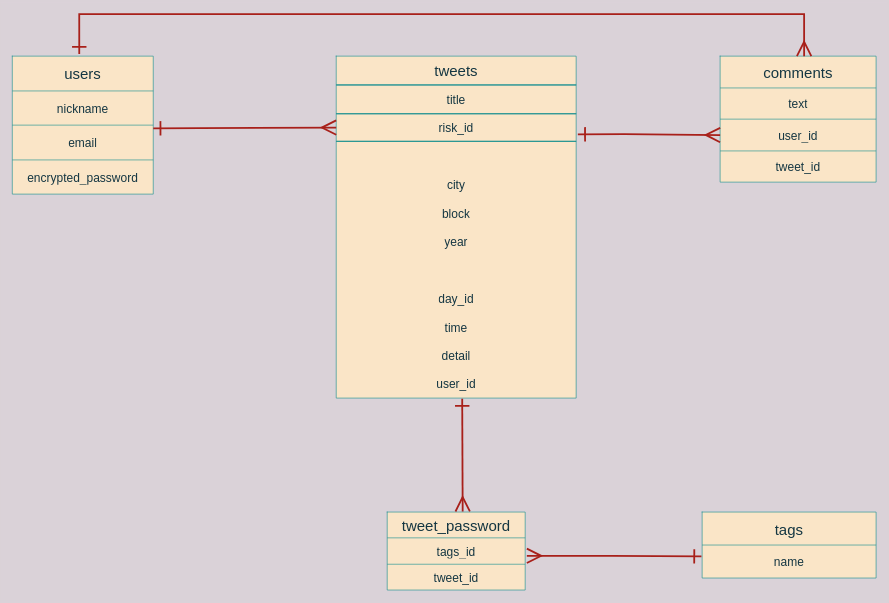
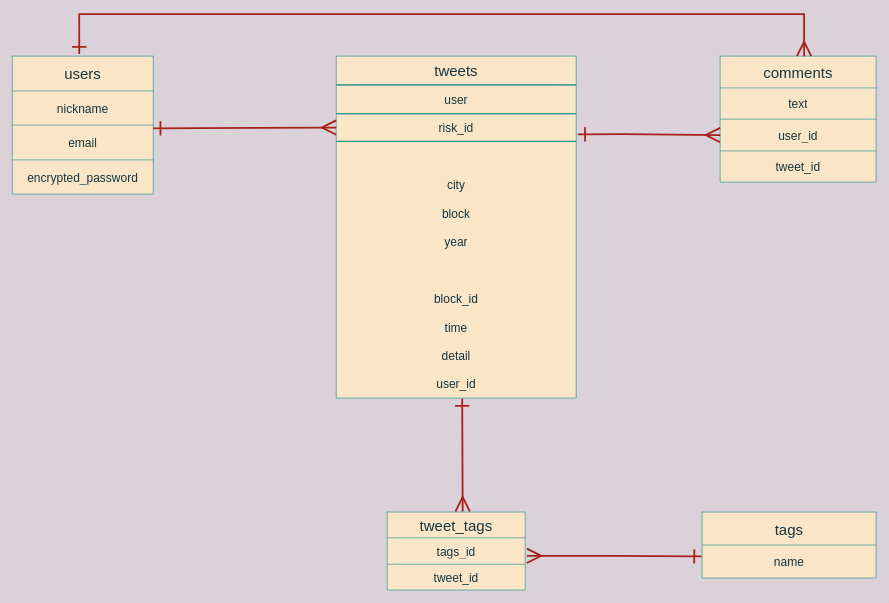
  <mxCell id="0" />
  <mxCell id="1" parent="0" />
  <mxCell id="2" value="" style="shape=table;html=1;whiteSpace=wrap;startSize=0;container=1;collapsible=0;childLayout=tableLayout;fontSize=20;fillColor=#FAE5C7;strokeColor=#0F8B8D;fontColor=#143642;" parent="1" vertex="1"><mxGeometry x="560" y="90" width="400" height="570" as="geometry" /></mxCell>
  <mxCell id="3" value="" style="shape=partialRectangle;html=1;whiteSpace=wrap;collapsible=0;dropTarget=0;pointerEvents=0;fillColor=none;top=0;left=0;bottom=0;right=0;points=[[0,0.5],[1,0.5]];portConstraint=eastwest;strokeColor=#0F8B8D;fontColor=#143642;" parent="2" vertex="1"><mxGeometry width="400" height="48" as="geometry" /></mxCell>
  <mxCell id="4" value="&lt;font style=&quot;font-size: 25px&quot;&gt;tweets&lt;/font&gt;" style="shape=partialRectangle;html=1;whiteSpace=wrap;connectable=0;overflow=hidden;fillColor=none;top=0;left=0;bottom=0;right=0;strokeColor=#0F8B8D;fontColor=#143642;" parent="3" vertex="1"><mxGeometry width="400" height="48" as="geometry" /></mxCell>
  <mxCell id="5" value="" style="shape=partialRectangle;html=1;whiteSpace=wrap;collapsible=0;dropTarget=0;pointerEvents=0;fillColor=none;top=0;left=0;bottom=0;right=0;points=[[0,0.5],[1,0.5]];portConstraint=eastwest;strokeColor=#0F8B8D;fontColor=#143642;" parent="2" vertex="1"><mxGeometry y="48" width="400" height="48" as="geometry" /></mxCell>
- <mxCell id="6" value="title" style="shape=partialRectangle;html=1;whiteSpace=wrap;connectable=0;overflow=hidden;fillColor=none;top=0;left=0;bottom=0;right=0;fontSize=20;strokeColor=#0F8B8D;fontColor=#143642;" parent="5" vertex="1"><mxGeometry width="400" height="48" as="geometry" /></mxCell>
+ <mxCell id="6" value="user" style="shape=partialRectangle;html=1;whiteSpace=wrap;connectable=0;overflow=hidden;fillColor=none;top=0;left=0;bottom=0;right=0;fontSize=20;strokeColor=#0F8B8D;fontColor=#143642;" parent="5" vertex="1"><mxGeometry width="400" height="48" as="geometry" /></mxCell>
  <mxCell id="7" value="" style="shape=partialRectangle;html=1;whiteSpace=wrap;collapsible=0;dropTarget=0;pointerEvents=0;fillColor=none;top=0;left=0;bottom=0;right=0;points=[[0,0.5],[1,0.5]];portConstraint=eastwest;strokeColor=#0F8B8D;fontColor=#143642;" parent="2" vertex="1"><mxGeometry y="96" width="400" height="46" as="geometry" /></mxCell>
  <mxCell id="8" value="risk_id" style="shape=partialRectangle;html=1;whiteSpace=wrap;connectable=0;overflow=hidden;fillColor=none;top=0;left=0;bottom=0;right=0;fontSize=20;strokeColor=#0F8B8D;fontColor=#143642;" parent="7" vertex="1"><mxGeometry width="400" height="46" as="geometry" /></mxCell>
  <mxCell id="9" value="" style="shape=partialRectangle;html=1;whiteSpace=wrap;collapsible=0;dropTarget=0;pointerEvents=0;fillColor=none;top=0;left=0;bottom=0;right=0;points=[[0,0.5],[1,0.5]];portConstraint=eastwest;strokeColor=#0F8B8D;fontColor=#143642;" parent="2" vertex="1"><mxGeometry y="142" width="400" height="48" as="geometry" /></mxCell>
  <mxCell id="10" value="" style="shape=partialRectangle;html=1;whiteSpace=wrap;collapsible=0;dropTarget=0;pointerEvents=0;fillColor=none;top=0;left=0;bottom=0;right=0;points=[[0,0.5],[1,0.5]];portConstraint=eastwest;fontSize=20;strokeColor=#0F8B8D;fontColor=#143642;" parent="2" vertex="1"><mxGeometry y="190" width="400" height="48" as="geometry" /></mxCell>
  <mxCell id="11" value="&lt;font style=&quot;font-size: 20px&quot;&gt;city&lt;/font&gt;" style="shape=partialRectangle;html=1;whiteSpace=wrap;connectable=0;overflow=hidden;fillColor=none;top=0;left=0;bottom=0;right=0;strokeColor=#0F8B8D;fontColor=#143642;" parent="10" vertex="1"><mxGeometry width="400" height="48" as="geometry" /></mxCell>
  <mxCell id="12" value="" style="shape=partialRectangle;html=1;whiteSpace=wrap;collapsible=0;dropTarget=0;pointerEvents=0;fillColor=none;top=0;left=0;bottom=0;right=0;points=[[0,0.5],[1,0.5]];portConstraint=eastwest;strokeColor=#0F8B8D;fontColor=#143642;" parent="2" vertex="1"><mxGeometry y="238" width="400" height="48" as="geometry" /></mxCell>
  <mxCell id="13" value="block" style="shape=partialRectangle;html=1;whiteSpace=wrap;connectable=0;overflow=hidden;fillColor=none;top=0;left=0;bottom=0;right=0;fontSize=20;strokeColor=#0F8B8D;fontColor=#143642;" parent="12" vertex="1"><mxGeometry width="400" height="48" as="geometry" /></mxCell>
  <mxCell id="14" value="" style="shape=partialRectangle;html=1;whiteSpace=wrap;collapsible=0;dropTarget=0;pointerEvents=0;fillColor=none;top=0;left=0;bottom=0;right=0;points=[[0,0.5],[1,0.5]];portConstraint=eastwest;strokeColor=#0F8B8D;fontColor=#143642;" parent="2" vertex="1"><mxGeometry y="286" width="400" height="46" as="geometry" /></mxCell>
  <mxCell id="15" value="year" style="shape=partialRectangle;html=1;whiteSpace=wrap;connectable=0;overflow=hidden;fillColor=none;top=0;left=0;bottom=0;right=0;fontSize=20;strokeColor=#0F8B8D;fontColor=#143642;" parent="14" vertex="1"><mxGeometry width="400" height="46" as="geometry" /></mxCell>
  <mxCell id="16" value="" style="shape=partialRectangle;html=1;whiteSpace=wrap;collapsible=0;dropTarget=0;pointerEvents=0;fillColor=none;top=0;left=0;bottom=0;right=0;points=[[0,0.5],[1,0.5]];portConstraint=eastwest;strokeColor=#0F8B8D;fontColor=#143642;" parent="2" vertex="1"><mxGeometry y="332" width="400" height="48" as="geometry" /></mxCell>
  <mxCell id="17" value="" style="shape=partialRectangle;html=1;whiteSpace=wrap;collapsible=0;dropTarget=0;pointerEvents=0;fillColor=none;top=0;left=0;bottom=0;right=0;points=[[0,0.5],[1,0.5]];portConstraint=eastwest;strokeColor=#0F8B8D;fontColor=#143642;" parent="2" vertex="1"><mxGeometry y="380" width="400" height="48" as="geometry" /></mxCell>
- <mxCell id="18" value="day_id" style="shape=partialRectangle;html=1;whiteSpace=wrap;connectable=0;overflow=hidden;fillColor=none;top=0;left=0;bottom=0;right=0;fontSize=20;strokeColor=#0F8B8D;fontColor=#143642;" parent="17" vertex="1"><mxGeometry width="400" height="48" as="geometry" /></mxCell>
+ <mxCell id="18" value="block_id" style="shape=partialRectangle;html=1;whiteSpace=wrap;connectable=0;overflow=hidden;fillColor=none;top=0;left=0;bottom=0;right=0;fontSize=20;strokeColor=#0F8B8D;fontColor=#143642;" parent="17" vertex="1"><mxGeometry width="400" height="48" as="geometry" /></mxCell>
  <mxCell id="19" value="" style="shape=partialRectangle;html=1;whiteSpace=wrap;collapsible=0;dropTarget=0;pointerEvents=0;fillColor=none;top=0;left=0;bottom=0;right=0;points=[[0,0.5],[1,0.5]];portConstraint=eastwest;strokeColor=#0F8B8D;fontColor=#143642;" parent="2" vertex="1"><mxGeometry y="428" width="400" height="48" as="geometry" /></mxCell>
  <mxCell id="20" value="time" style="shape=partialRectangle;html=1;whiteSpace=wrap;connectable=0;overflow=hidden;fillColor=none;top=0;left=0;bottom=0;right=0;fontSize=20;strokeColor=#0F8B8D;fontColor=#143642;" parent="19" vertex="1"><mxGeometry width="400" height="48" as="geometry" /></mxCell>
  <mxCell id="21" value="" style="shape=partialRectangle;html=1;whiteSpace=wrap;collapsible=0;dropTarget=0;pointerEvents=0;fillColor=none;top=0;left=0;bottom=0;right=0;points=[[0,0.5],[1,0.5]];portConstraint=eastwest;strokeColor=#0F8B8D;fontColor=#143642;" parent="2" vertex="1"><mxGeometry y="476" width="400" height="46" as="geometry" /></mxCell>
  <mxCell id="22" value="detail" style="shape=partialRectangle;html=1;whiteSpace=wrap;connectable=0;overflow=hidden;fillColor=none;top=0;left=0;bottom=0;right=0;fontSize=20;strokeColor=#0F8B8D;fontColor=#143642;" parent="21" vertex="1"><mxGeometry width="400" height="46" as="geometry" /></mxCell>
  <mxCell id="23" value="" style="shape=partialRectangle;html=1;whiteSpace=wrap;collapsible=0;dropTarget=0;pointerEvents=0;fillColor=none;top=0;left=0;bottom=0;right=0;points=[[0,0.5],[1,0.5]];portConstraint=eastwest;strokeColor=#0F8B8D;fontColor=#143642;" parent="2" vertex="1"><mxGeometry y="522" width="400" height="48" as="geometry" /></mxCell>
  <mxCell id="24" value="user_id" style="shape=partialRectangle;html=1;whiteSpace=wrap;connectable=0;overflow=hidden;fillColor=none;top=0;left=0;bottom=0;right=0;fontSize=20;strokeColor=#0F8B8D;fontColor=#143642;" parent="23" vertex="1"><mxGeometry width="400" height="48" as="geometry" /></mxCell>
  <mxCell id="25" value="" style="shape=table;html=1;whiteSpace=wrap;startSize=0;container=1;collapsible=0;childLayout=tableLayout;fillColor=#FAE5C7;strokeColor=#0F8B8D;fontColor=#143642;" vertex="1" parent="1"><mxGeometry x="20" y="90" width="235" height="230" as="geometry" /></mxCell>
  <mxCell id="26" value="" style="shape=partialRectangle;html=1;whiteSpace=wrap;collapsible=0;dropTarget=0;pointerEvents=0;fillColor=none;top=0;left=0;bottom=0;right=0;points=[[0,0.5],[1,0.5]];portConstraint=eastwest;strokeColor=#0F8B8D;fontColor=#143642;" vertex="1" parent="25"><mxGeometry width="235" height="58" as="geometry" /></mxCell>
  <mxCell id="27" value="&lt;font style=&quot;font-size: 25px&quot;&gt;users&lt;br&gt;&lt;/font&gt;" style="shape=partialRectangle;html=1;whiteSpace=wrap;connectable=0;overflow=hidden;fillColor=none;top=0;left=0;bottom=0;right=0;strokeColor=#0F8B8D;fontColor=#143642;" vertex="1" parent="26"><mxGeometry width="235" height="58" as="geometry" /></mxCell>
  <mxCell id="28" value="" style="shape=partialRectangle;html=1;whiteSpace=wrap;collapsible=0;dropTarget=0;pointerEvents=0;fillColor=none;top=0;left=0;bottom=0;right=0;points=[[0,0.5],[1,0.5]];portConstraint=eastwest;strokeColor=#0F8B8D;fontColor=#143642;" vertex="1" parent="25"><mxGeometry y="58" width="235" height="57" as="geometry" /></mxCell>
  <mxCell id="29" value="&lt;span style=&quot;font-size: 20px ; text-align: left&quot;&gt;nickname&lt;/span&gt;" style="shape=partialRectangle;html=1;whiteSpace=wrap;connectable=0;overflow=hidden;fillColor=none;top=0;left=0;bottom=0;right=0;strokeColor=#0F8B8D;fontColor=#143642;" vertex="1" parent="28"><mxGeometry width="235" height="57" as="geometry" /></mxCell>
  <mxCell id="30" value="" style="shape=partialRectangle;html=1;whiteSpace=wrap;collapsible=0;dropTarget=0;pointerEvents=0;fillColor=none;top=0;left=0;bottom=0;right=0;points=[[0,0.5],[1,0.5]];portConstraint=eastwest;strokeColor=#0F8B8D;fontColor=#143642;" vertex="1" parent="25"><mxGeometry y="115" width="235" height="58" as="geometry" /></mxCell>
  <mxCell id="31" value="&lt;span style=&quot;font-size: 20px ; text-align: left&quot;&gt;email&lt;/span&gt;" style="shape=partialRectangle;html=1;whiteSpace=wrap;connectable=0;overflow=hidden;fillColor=none;top=0;left=0;bottom=0;right=0;strokeColor=#0F8B8D;fontColor=#143642;" vertex="1" parent="30"><mxGeometry width="235" height="58" as="geometry" /></mxCell>
  <mxCell id="32" value="" style="shape=partialRectangle;html=1;whiteSpace=wrap;collapsible=0;dropTarget=0;pointerEvents=0;fillColor=none;top=0;left=0;bottom=0;right=0;points=[[0,0.5],[1,0.5]];portConstraint=eastwest;strokeColor=#0F8B8D;fontColor=#143642;" vertex="1" parent="25"><mxGeometry y="173" width="235" height="57" as="geometry" /></mxCell>
  <mxCell id="33" value="&lt;span style=&quot;font-size: 20px ; text-align: left&quot;&gt;encrypted_password&lt;/span&gt;" style="shape=partialRectangle;html=1;whiteSpace=wrap;connectable=0;overflow=hidden;fillColor=none;top=0;left=0;bottom=0;right=0;strokeColor=#0F8B8D;fontColor=#143642;" vertex="1" parent="32"><mxGeometry width="235" height="57" as="geometry" /></mxCell>
  <mxCell id="34" value="" style="shape=table;html=1;whiteSpace=wrap;startSize=0;container=1;collapsible=0;childLayout=tableLayout;fillColor=#FAE5C7;strokeColor=#0F8B8D;fontColor=#143642;" vertex="1" parent="1"><mxGeometry x="645" y="850" width="230" height="130" as="geometry" /></mxCell>
  <mxCell id="35" value="" style="shape=partialRectangle;html=1;whiteSpace=wrap;collapsible=0;dropTarget=0;pointerEvents=0;fillColor=none;top=0;left=0;bottom=0;right=0;points=[[0,0.5],[1,0.5]];portConstraint=eastwest;strokeColor=#0F8B8D;fontColor=#143642;" vertex="1" parent="34"><mxGeometry width="230" height="43" as="geometry" /></mxCell>
- <mxCell id="36" value="&lt;font style=&quot;font-size: 25px&quot;&gt;tweet_password&lt;/font&gt;" style="shape=partialRectangle;html=1;whiteSpace=wrap;connectable=0;overflow=hidden;fillColor=none;top=0;left=0;bottom=0;right=0;strokeColor=#0F8B8D;fontColor=#143642;" vertex="1" parent="35"><mxGeometry width="230" height="43" as="geometry" /></mxCell>
+ <mxCell id="36" value="&lt;font style=&quot;font-size: 25px&quot;&gt;tweet_tags&lt;/font&gt;" style="shape=partialRectangle;html=1;whiteSpace=wrap;connectable=0;overflow=hidden;fillColor=none;top=0;left=0;bottom=0;right=0;strokeColor=#0F8B8D;fontColor=#143642;" vertex="1" parent="35"><mxGeometry width="230" height="43" as="geometry" /></mxCell>
  <mxCell id="37" value="" style="shape=partialRectangle;html=1;whiteSpace=wrap;collapsible=0;dropTarget=0;pointerEvents=0;fillColor=none;top=0;left=0;bottom=0;right=0;points=[[0,0.5],[1,0.5]];portConstraint=eastwest;strokeColor=#0F8B8D;fontColor=#143642;" vertex="1" parent="34"><mxGeometry y="43" width="230" height="44" as="geometry" /></mxCell>
  <mxCell id="38" value="&lt;font style=&quot;font-size: 20px&quot;&gt;tags_id&lt;/font&gt;" style="shape=partialRectangle;html=1;whiteSpace=wrap;connectable=0;overflow=hidden;fillColor=none;top=0;left=0;bottom=0;right=0;strokeColor=#0F8B8D;fontColor=#143642;" vertex="1" parent="37"><mxGeometry width="230" height="44" as="geometry" /></mxCell>
  <mxCell id="39" value="" style="shape=partialRectangle;html=1;whiteSpace=wrap;collapsible=0;dropTarget=0;pointerEvents=0;fillColor=none;top=0;left=0;bottom=0;right=0;points=[[0,0.5],[1,0.5]];portConstraint=eastwest;strokeColor=#0F8B8D;fontColor=#143642;" vertex="1" parent="34"><mxGeometry y="87" width="230" height="43" as="geometry" /></mxCell>
  <mxCell id="40" value="&lt;font style=&quot;font-size: 20px&quot;&gt;tweet_id&lt;/font&gt;" style="shape=partialRectangle;html=1;whiteSpace=wrap;connectable=0;overflow=hidden;fillColor=none;top=0;left=0;bottom=0;right=0;strokeColor=#0F8B8D;fontColor=#143642;" vertex="1" parent="39"><mxGeometry width="230" height="43" as="geometry" /></mxCell>
  <mxCell id="41" value="" style="shape=table;html=1;whiteSpace=wrap;startSize=0;container=1;collapsible=0;childLayout=tableLayout;fillColor=#FAE5C7;strokeColor=#0F8B8D;fontColor=#143642;" vertex="1" parent="1"><mxGeometry x="1170" y="850" width="290" height="110" as="geometry" /></mxCell>
  <mxCell id="42" value="" style="shape=partialRectangle;html=1;whiteSpace=wrap;collapsible=0;dropTarget=0;pointerEvents=0;fillColor=none;top=0;left=0;bottom=0;right=0;points=[[0,0.5],[1,0.5]];portConstraint=eastwest;strokeColor=#0F8B8D;fontColor=#143642;" vertex="1" parent="41"><mxGeometry width="290" height="55" as="geometry" /></mxCell>
  <mxCell id="43" value="&lt;font style=&quot;font-size: 25px&quot;&gt;tags&lt;/font&gt;" style="shape=partialRectangle;html=1;whiteSpace=wrap;connectable=0;overflow=hidden;fillColor=none;top=0;left=0;bottom=0;right=0;strokeColor=#0F8B8D;fontColor=#143642;" vertex="1" parent="42"><mxGeometry width="290" height="55" as="geometry" /></mxCell>
  <mxCell id="44" value="" style="shape=partialRectangle;html=1;whiteSpace=wrap;collapsible=0;dropTarget=0;pointerEvents=0;fillColor=none;top=0;left=0;bottom=0;right=0;points=[[0,0.5],[1,0.5]];portConstraint=eastwest;strokeColor=#0F8B8D;fontColor=#143642;" vertex="1" parent="41"><mxGeometry y="55" width="290" height="55" as="geometry" /></mxCell>
  <mxCell id="45" value="&lt;font style=&quot;font-size: 20px&quot;&gt;name&lt;/font&gt;" style="shape=partialRectangle;html=1;whiteSpace=wrap;connectable=0;overflow=hidden;fillColor=none;top=0;left=0;bottom=0;right=0;strokeColor=#0F8B8D;fontColor=#143642;" vertex="1" parent="44"><mxGeometry width="290" height="55" as="geometry" /></mxCell>
  <mxCell id="46" value="" style="shape=table;html=1;whiteSpace=wrap;startSize=0;container=1;collapsible=0;childLayout=tableLayout;fillColor=#FAE5C7;strokeColor=#0F8B8D;fontColor=#143642;" vertex="1" parent="1"><mxGeometry x="1200" y="90" width="260" height="210" as="geometry" /></mxCell>
  <mxCell id="47" value="" style="shape=partialRectangle;html=1;whiteSpace=wrap;collapsible=0;dropTarget=0;pointerEvents=0;fillColor=none;top=0;left=0;bottom=0;right=0;points=[[0,0.5],[1,0.5]];portConstraint=eastwest;strokeColor=#0F8B8D;fontColor=#143642;" vertex="1" parent="46"><mxGeometry width="260" height="53" as="geometry" /></mxCell>
  <mxCell id="48" value="&lt;font style=&quot;font-size: 25px&quot;&gt;comments&lt;/font&gt;" style="shape=partialRectangle;html=1;whiteSpace=wrap;connectable=0;overflow=hidden;fillColor=none;top=0;left=0;bottom=0;right=0;strokeColor=#0F8B8D;fontColor=#143642;" vertex="1" parent="47"><mxGeometry width="260" height="53" as="geometry" /></mxCell>
  <mxCell id="49" value="" style="shape=partialRectangle;html=1;whiteSpace=wrap;collapsible=0;dropTarget=0;pointerEvents=0;fillColor=none;top=0;left=0;bottom=0;right=0;points=[[0,0.5],[1,0.5]];portConstraint=eastwest;strokeColor=#0F8B8D;fontColor=#143642;" vertex="1" parent="46"><mxGeometry y="53" width="260" height="52" as="geometry" /></mxCell>
  <mxCell id="50" value="&lt;font style=&quot;font-size: 20px&quot;&gt;text&lt;/font&gt;" style="shape=partialRectangle;html=1;whiteSpace=wrap;connectable=0;overflow=hidden;fillColor=none;top=0;left=0;bottom=0;right=0;strokeColor=#0F8B8D;fontColor=#143642;" vertex="1" parent="49"><mxGeometry width="260" height="52" as="geometry" /></mxCell>
  <mxCell id="51" value="" style="shape=partialRectangle;html=1;whiteSpace=wrap;collapsible=0;dropTarget=0;pointerEvents=0;fillColor=none;top=0;left=0;bottom=0;right=0;points=[[0,0.5],[1,0.5]];portConstraint=eastwest;strokeColor=#0F8B8D;fontColor=#143642;" vertex="1" parent="46"><mxGeometry y="105" width="260" height="53" as="geometry" /></mxCell>
  <mxCell id="52" value="&lt;font style=&quot;font-size: 20px&quot;&gt;user_id&lt;/font&gt;" style="shape=partialRectangle;html=1;whiteSpace=wrap;connectable=0;overflow=hidden;fillColor=none;top=0;left=0;bottom=0;right=0;strokeColor=#0F8B8D;fontColor=#143642;" vertex="1" parent="51"><mxGeometry width="260" height="53" as="geometry" /></mxCell>
  <mxCell id="53" value="" style="shape=partialRectangle;html=1;whiteSpace=wrap;collapsible=0;dropTarget=0;pointerEvents=0;fillColor=none;top=0;left=0;bottom=0;right=0;points=[[0,0.5],[1,0.5]];portConstraint=eastwest;strokeColor=#0F8B8D;fontColor=#143642;" vertex="1" parent="46"><mxGeometry y="158" width="260" height="52" as="geometry" /></mxCell>
  <mxCell id="54" value="&lt;font style=&quot;font-size: 20px&quot;&gt;tweet_id&lt;/font&gt;" style="shape=partialRectangle;html=1;whiteSpace=wrap;connectable=0;overflow=hidden;fillColor=none;top=0;left=0;bottom=0;right=0;strokeColor=#0F8B8D;fontColor=#143642;" vertex="1" parent="53"><mxGeometry width="260" height="52" as="geometry" /></mxCell>
  <mxCell id="55" value="" style="endArrow=ERmany;html=1;rounded=0;strokeColor=#A8201A;fontColor=#143642;labelBackgroundColor=#DAD2D8;startArrow=ERone;startFill=0;endFill=0;startSize=20;endSize=20;targetPerimeterSpacing=20;sourcePerimeterSpacing=20;exitX=0.525;exitY=1.021;exitDx=0;exitDy=0;exitPerimeter=0;entryX=0.547;entryY=-0.023;entryDx=0;entryDy=0;entryPerimeter=0;jumpSize=6;strokeWidth=3;" edge="1" parent="1" source="23" target="35"><mxGeometry relative="1" as="geometry"><mxPoint x="770" y="670" as="sourcePoint" /><mxPoint x="770" y="840" as="targetPoint" /><Array as="points" /></mxGeometry></mxCell>
  <mxCell id="56" value="" style="endArrow=ERmany;html=1;rounded=0;strokeColor=#A8201A;fontColor=#143642;labelBackgroundColor=#DAD2D8;startArrow=ERone;startFill=0;endFill=0;startSize=20;endSize=20;targetPerimeterSpacing=20;sourcePerimeterSpacing=20;entryX=1.012;entryY=0.682;entryDx=0;entryDy=0;entryPerimeter=0;jumpSize=6;strokeWidth=3;exitX=-0.004;exitY=0.346;exitDx=0;exitDy=0;exitPerimeter=0;" edge="1" parent="1" source="44" target="37"><mxGeometry relative="1" as="geometry"><mxPoint x="1160" y="918" as="sourcePoint" /><mxPoint x="900.81" y="918.001" as="targetPoint" /><Array as="points"><mxPoint x="1020" y="923" /></Array></mxGeometry></mxCell>
  <mxCell id="57" value="" style="endArrow=ERmany;html=1;rounded=0;strokeColor=#A8201A;fontColor=#143642;labelBackgroundColor=#DAD2D8;startArrow=ERone;startFill=0;endFill=0;startSize=20;endSize=20;targetPerimeterSpacing=20;sourcePerimeterSpacing=20;exitX=1.007;exitY=0.747;exitDx=0;exitDy=0;exitPerimeter=0;jumpSize=6;strokeWidth=3;entryX=0;entryY=0.5;entryDx=0;entryDy=0;" edge="1" parent="1" source="7" target="51"><mxGeometry relative="1" as="geometry"><mxPoint x="990" y="179.998" as="sourcePoint" /><mxPoint x="1190" y="220" as="targetPoint" /><Array as="points"><mxPoint x="1040" y="220" /></Array></mxGeometry></mxCell>
  <mxCell id="58" value="" style="endArrow=ERmany;html=1;rounded=0;strokeColor=#A8201A;fontColor=#143642;labelBackgroundColor=#DAD2D8;startArrow=ERone;startFill=0;endFill=0;startSize=20;endSize=20;targetPerimeterSpacing=20;sourcePerimeterSpacing=20;exitX=1.007;exitY=0.747;exitDx=0;exitDy=0;exitPerimeter=0;jumpSize=6;strokeWidth=3;entryX=0;entryY=0.5;entryDx=0;entryDy=0;" edge="1" parent="1" target="7"><mxGeometry relative="1" as="geometry"><mxPoint x="255" y="210.362" as="sourcePoint" /><mxPoint x="492" y="200" as="targetPoint" /><Array as="points"><mxPoint x="332.2" y="210" /></Array></mxGeometry></mxCell>
  <mxCell id="59" value="" style="endArrow=ERmany;html=1;rounded=0;strokeColor=#A8201A;fontColor=#143642;labelBackgroundColor=#DAD2D8;startArrow=ERone;startFill=0;endFill=0;startSize=20;endSize=20;targetPerimeterSpacing=20;sourcePerimeterSpacing=20;jumpSize=6;strokeWidth=3;edgeStyle=orthogonalEdgeStyle;exitX=0.475;exitY=-0.062;exitDx=0;exitDy=0;exitPerimeter=0;" edge="1" parent="1" source="26"><mxGeometry relative="1" as="geometry"><mxPoint x="130" y="80" as="sourcePoint" /><mxPoint x="1340" y="90" as="targetPoint" /><Array as="points"><mxPoint x="132" y="20" /><mxPoint x="1340" y="20" /><mxPoint x="1340" y="90" /></Array></mxGeometry></mxCell>
